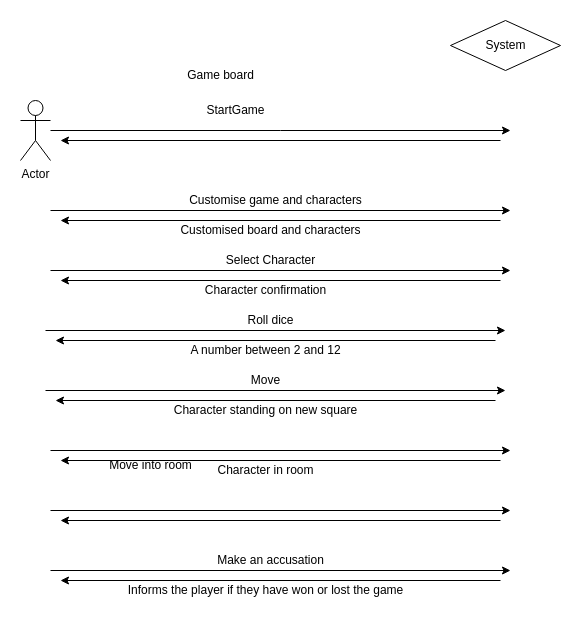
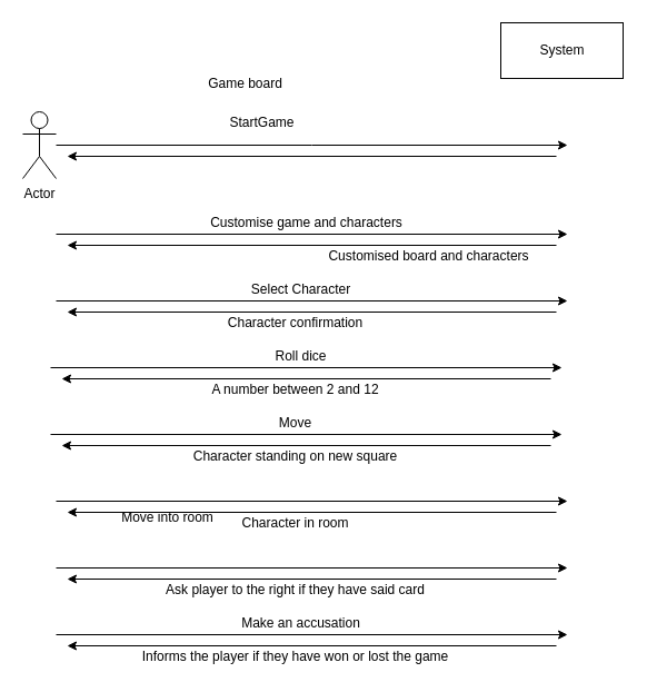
  <mxCell id="0" />
  <mxCell id="1" parent="0" />
  <mxCell id="2" style="edgeStyle=orthogonalEdgeStyle;rounded=0;orthogonalLoop=1;jettySize=auto;html=1;" edge="1" parent="1" source="3"><mxGeometry relative="1" as="geometry"><mxPoint x="510" y="130" as="targetPoint" /></mxGeometry></mxCell>
  <mxCell id="3" value="Actor" style="shape=umlActor;verticalLabelPosition=bottom;verticalAlign=top;html=1;outlineConnect=0;" parent="1" vertex="1"><mxGeometry x="20" y="100" width="30" height="60" as="geometry" /></mxCell>
  <mxCell id="4" value="StartGame" style="text;html=1;align=center;verticalAlign=middle;resizable=0;points=[];autosize=1;" vertex="1" parent="1"><mxGeometry x="200" y="100" width="70" height="20" as="geometry" /></mxCell>
- <mxCell id="5" value="System" style="rhombus;html=1;" vertex="1" parent="1"><mxGeometry x="450" y="20" width="110" height="50" as="geometry" /></mxCell>
+ <mxCell id="5" value="System" style="html=1;" vertex="1" parent="1"><mxGeometry x="450" y="20" width="110" height="50" as="geometry" /></mxCell>
  <mxCell id="6" value="Game board" style="text;html=1;align=center;verticalAlign=middle;resizable=0;points=[];autosize=1;" vertex="1" parent="1"><mxGeometry x="180" y="65" width="80" height="20" as="geometry" /></mxCell>
  <mxCell id="7" value="" style="endArrow=classic;html=1;" edge="1" parent="1"><mxGeometry width="50" height="50" relative="1" as="geometry"><mxPoint x="500" y="140" as="sourcePoint" /><mxPoint x="60" y="140" as="targetPoint" /></mxGeometry></mxCell>
  <mxCell id="8" style="edgeStyle=orthogonalEdgeStyle;rounded=0;orthogonalLoop=1;jettySize=auto;html=1;" edge="1" parent="1"><mxGeometry relative="1" as="geometry"><mxPoint x="510" y="210" as="targetPoint" /><mxPoint x="50" y="210" as="sourcePoint" /></mxGeometry></mxCell>
  <mxCell id="9" value="" style="endArrow=classic;html=1;" edge="1" parent="1"><mxGeometry width="50" height="50" relative="1" as="geometry"><mxPoint x="500" y="220" as="sourcePoint" /><mxPoint x="60" y="220" as="targetPoint" /></mxGeometry></mxCell>
  <mxCell id="10" style="edgeStyle=orthogonalEdgeStyle;rounded=0;orthogonalLoop=1;jettySize=auto;html=1;" edge="1" parent="1"><mxGeometry relative="1" as="geometry"><mxPoint x="510" y="270" as="targetPoint" /><mxPoint x="50" y="270" as="sourcePoint" /></mxGeometry></mxCell>
  <mxCell id="11" value="" style="endArrow=classic;html=1;" edge="1" parent="1"><mxGeometry width="50" height="50" relative="1" as="geometry"><mxPoint x="500" y="280" as="sourcePoint" /><mxPoint x="60" y="280" as="targetPoint" /></mxGeometry></mxCell>
  <mxCell id="12" value="Customise game and characters" style="text;html=1;align=center;verticalAlign=middle;resizable=0;points=[];autosize=1;" vertex="1" parent="1"><mxGeometry x="180" y="190" width="190" height="20" as="geometry" /></mxCell>
- <mxCell id="13" value="Customised board and characters" style="text;html=1;align=center;verticalAlign=middle;resizable=0;points=[];autosize=1;" vertex="1" parent="1"><mxGeometry x="170" y="220" width="200" height="20" as="geometry" /></mxCell>
+ <mxCell id="13" value="Customised board and characters" style="text;html=1;align=center;verticalAlign=middle;resizable=0;points=[];autosize=1;" vertex="1" parent="1"><mxGeometry x="285" y="220" width="200" height="20" as="geometry" /></mxCell>
  <mxCell id="14" value="Select Character" style="text;html=1;align=center;verticalAlign=middle;resizable=0;points=[];autosize=1;" vertex="1" parent="1"><mxGeometry x="220" y="250" width="100" height="20" as="geometry" /></mxCell>
  <mxCell id="15" value="Character confirmation" style="text;html=1;align=center;verticalAlign=middle;resizable=0;points=[];autosize=1;" vertex="1" parent="1"><mxGeometry x="195" y="280" width="140" height="20" as="geometry" /></mxCell>
  <mxCell id="16" style="edgeStyle=orthogonalEdgeStyle;rounded=0;orthogonalLoop=1;jettySize=auto;html=1;" edge="1" parent="1"><mxGeometry relative="1" as="geometry"><mxPoint x="505" y="330" as="targetPoint" /><mxPoint x="45" y="330" as="sourcePoint" /></mxGeometry></mxCell>
  <mxCell id="17" value="" style="endArrow=classic;html=1;" edge="1" parent="1"><mxGeometry width="50" height="50" relative="1" as="geometry"><mxPoint x="495" y="340" as="sourcePoint" /><mxPoint x="55" y="340" as="targetPoint" /></mxGeometry></mxCell>
  <mxCell id="18" value="Roll dice" style="text;html=1;align=center;verticalAlign=middle;resizable=0;points=[];autosize=1;" vertex="1" parent="1"><mxGeometry x="240" y="310" width="60" height="20" as="geometry" /></mxCell>
  <mxCell id="19" value="A number between 2 and 12" style="text;html=1;align=center;verticalAlign=middle;resizable=0;points=[];autosize=1;" vertex="1" parent="1"><mxGeometry x="180" y="340" width="170" height="20" as="geometry" /></mxCell>
  <mxCell id="20" style="edgeStyle=orthogonalEdgeStyle;rounded=0;orthogonalLoop=1;jettySize=auto;html=1;" edge="1" parent="1"><mxGeometry relative="1" as="geometry"><mxPoint x="505" y="390" as="targetPoint" /><mxPoint x="45" y="390" as="sourcePoint" /></mxGeometry></mxCell>
  <mxCell id="21" value="" style="endArrow=classic;html=1;" edge="1" parent="1"><mxGeometry width="50" height="50" relative="1" as="geometry"><mxPoint x="495" y="400" as="sourcePoint" /><mxPoint x="55" y="400" as="targetPoint" /></mxGeometry></mxCell>
  <mxCell id="22" value="Move" style="text;html=1;align=center;verticalAlign=middle;resizable=0;points=[];autosize=1;" vertex="1" parent="1"><mxGeometry x="245" y="370" width="40" height="20" as="geometry" /></mxCell>
  <mxCell id="23" value="Character standing on new square" style="text;html=1;align=center;verticalAlign=middle;resizable=0;points=[];autosize=1;" vertex="1" parent="1"><mxGeometry x="165" y="400" width="200" height="20" as="geometry" /></mxCell>
  <mxCell id="24" style="edgeStyle=orthogonalEdgeStyle;rounded=0;orthogonalLoop=1;jettySize=auto;html=1;" edge="1" parent="1"><mxGeometry relative="1" as="geometry"><mxPoint x="510" y="450" as="targetPoint" /><mxPoint x="50" y="450" as="sourcePoint" /></mxGeometry></mxCell>
  <mxCell id="25" value="" style="endArrow=classic;html=1;" edge="1" parent="1"><mxGeometry width="50" height="50" relative="1" as="geometry"><mxPoint x="500" y="460" as="sourcePoint" /><mxPoint x="60" y="460" as="targetPoint" /></mxGeometry></mxCell>
  <mxCell id="26" value="Move into room" style="text;html=1;align=center;verticalAlign=middle;resizable=0;points=[];autosize=1;" vertex="1" parent="1"><mxGeometry x="100" y="455" width="100" height="20" as="geometry" /></mxCell>
  <mxCell id="27" value="Character in room" style="text;html=1;align=center;verticalAlign=middle;resizable=0;points=[];autosize=1;" vertex="1" parent="1"><mxGeometry x="210" y="460" width="110" height="20" as="geometry" /></mxCell>
  <mxCell id="28" style="edgeStyle=orthogonalEdgeStyle;rounded=0;orthogonalLoop=1;jettySize=auto;html=1;" edge="1" parent="1"><mxGeometry relative="1" as="geometry"><mxPoint x="510" y="510" as="targetPoint" /><mxPoint x="50" y="510" as="sourcePoint" /></mxGeometry></mxCell>
  <mxCell id="29" value="" style="endArrow=classic;html=1;" edge="1" parent="1"><mxGeometry width="50" height="50" relative="1" as="geometry"><mxPoint x="500" y="520" as="sourcePoint" /><mxPoint x="60" y="520" as="targetPoint" /></mxGeometry></mxCell>
+ <mxCell id="30" value="Ask player to the right if they have said card" style="text;html=1;align=center;verticalAlign=middle;resizable=0;points=[];autosize=1;" vertex="1" parent="1"><mxGeometry x="140" y="520" width="250" height="20" as="geometry" /></mxCell>
  <mxCell id="31" style="edgeStyle=orthogonalEdgeStyle;rounded=0;orthogonalLoop=1;jettySize=auto;html=1;" edge="1" parent="1"><mxGeometry relative="1" as="geometry"><mxPoint x="510" y="570" as="targetPoint" /><mxPoint x="50" y="570" as="sourcePoint" /></mxGeometry></mxCell>
  <mxCell id="32" value="" style="endArrow=classic;html=1;" edge="1" parent="1"><mxGeometry width="50" height="50" relative="1" as="geometry"><mxPoint x="500" y="580" as="sourcePoint" /><mxPoint x="60" y="580" as="targetPoint" /></mxGeometry></mxCell>
  <mxCell id="33" value="Informs the player if they have won or lost the game" style="text;html=1;align=center;verticalAlign=middle;resizable=0;points=[];autosize=1;" vertex="1" parent="1"><mxGeometry x="120" y="580" width="290" height="20" as="geometry" /></mxCell>
  <mxCell id="34" value="Make an accusation" style="text;html=1;align=center;verticalAlign=middle;resizable=0;points=[];autosize=1;" vertex="1" parent="1"><mxGeometry x="210" y="550" width="120" height="20" as="geometry" /></mxCell>
